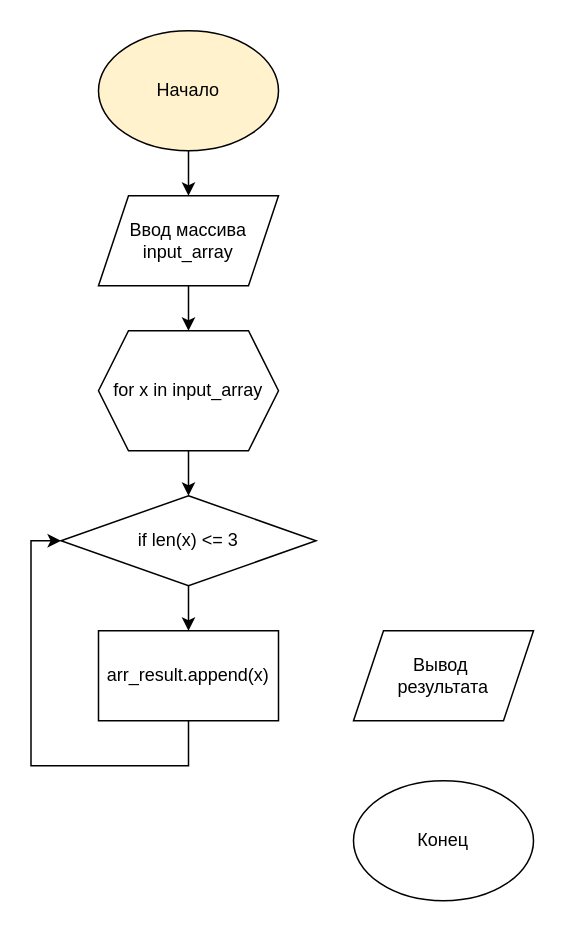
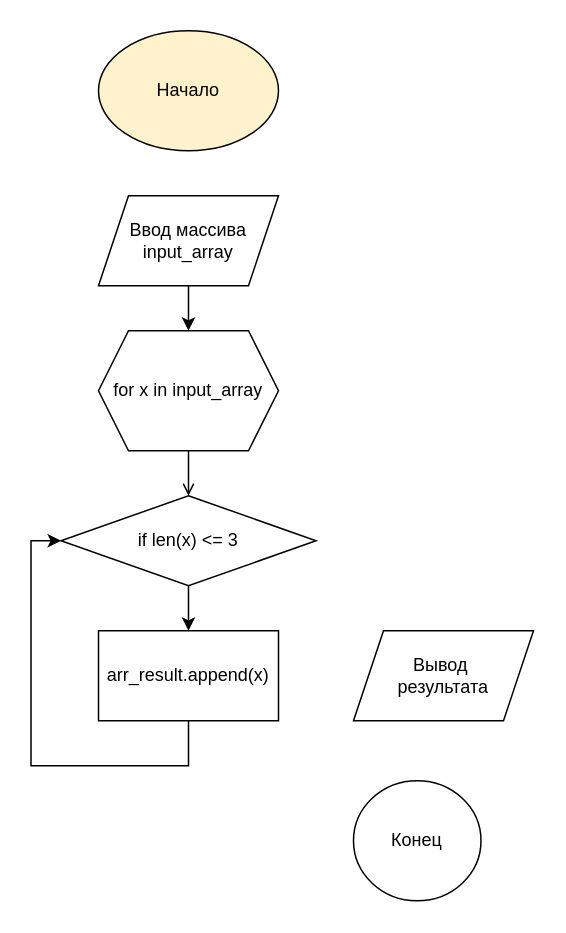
  <mxCell id="0" />
  <mxCell id="1" parent="0" />
- <mxCell id="2" value="" style="edgeStyle=orthogonalEdgeStyle;rounded=0;orthogonalLoop=1;jettySize=auto;html=1;" edge="1" parent="1" source="3" target="5"><mxGeometry relative="1" as="geometry" /></mxCell>
  <mxCell id="3" value="Начало" style="ellipse;whiteSpace=wrap;html=1;fillColor=#fff2cc;" vertex="1" parent="1"><mxGeometry x="65" y="20" width="120" height="80" as="geometry" /></mxCell>
  <mxCell id="4" value="" style="edgeStyle=orthogonalEdgeStyle;rounded=0;orthogonalLoop=1;jettySize=auto;html=1;" edge="1" parent="1" source="5" target="7"><mxGeometry relative="1" as="geometry" /></mxCell>
  <mxCell id="5" value="&lt;div&gt;Ввод массива&lt;/div&gt;&lt;div&gt;input_array&lt;br&gt; &lt;/div&gt;" style="shape=parallelogram;perimeter=parallelogramPerimeter;whiteSpace=wrap;html=1;fixedSize=1;" vertex="1" parent="1"><mxGeometry x="65" y="130" width="120" height="60" as="geometry" /></mxCell>
- <mxCell id="6" value="" style="edgeStyle=orthogonalEdgeStyle;rounded=0;orthogonalLoop=1;jettySize=auto;html=1;" edge="1" parent="1" source="7" target="9"><mxGeometry relative="1" as="geometry" /></mxCell>
+ <mxCell id="6" value="" style="edgeStyle=orthogonalEdgeStyle;rounded=0;orthogonalLoop=1;jettySize=auto;html=1;endArrow=open;" edge="1" parent="1" source="7" target="9"><mxGeometry relative="1" as="geometry" /></mxCell>
  <mxCell id="7" value="for x in input_array" style="shape=hexagon;perimeter=hexagonPerimeter2;whiteSpace=wrap;html=1;fixedSize=1;" vertex="1" parent="1"><mxGeometry x="65" y="220" width="120" height="80" as="geometry" /></mxCell>
  <mxCell id="8" value="" style="edgeStyle=orthogonalEdgeStyle;rounded=0;orthogonalLoop=1;jettySize=auto;html=1;" edge="1" parent="1" source="9" target="11"><mxGeometry relative="1" as="geometry" /></mxCell>
  <mxCell id="9" value="if len(x) &amp;lt;= 3" style="strokeWidth=1;html=1;shape=mxgraph.flowchart.decision;whiteSpace=wrap;" vertex="1" parent="1"><mxGeometry x="40" y="330" width="170" height="60" as="geometry" /></mxCell>
  <mxCell id="10" style="edgeStyle=orthogonalEdgeStyle;rounded=0;orthogonalLoop=1;jettySize=auto;html=1;entryX=0;entryY=0.5;entryDx=0;entryDy=0;entryPerimeter=0;" edge="1" parent="1" source="11" target="9"><mxGeometry relative="1" as="geometry"><Array as="points"><mxPoint x="125" y="510" /><mxPoint x="20" y="510" /><mxPoint x="20" y="360" /></Array></mxGeometry></mxCell>
  <mxCell id="11" value="arr_result.append(x)" style="rounded=0;whiteSpace=wrap;html=1;" vertex="1" parent="1"><mxGeometry x="65" y="420" width="120" height="60" as="geometry" /></mxCell>
  <mxCell id="12" value="&lt;div&gt;Вывод&amp;nbsp;&lt;/div&gt;&lt;div&gt;результата&lt;/div&gt;" style="shape=parallelogram;perimeter=parallelogramPerimeter;whiteSpace=wrap;html=1;fixedSize=1;" vertex="1" parent="1"><mxGeometry x="235" y="420" width="120" height="60" as="geometry" /></mxCell>
- <mxCell id="13" value="Конец" style="ellipse;whiteSpace=wrap;html=1;" vertex="1" parent="1"><mxGeometry x="235" y="520" width="120" height="80" as="geometry" /></mxCell>
+ <mxCell id="13" value="Конец" style="ellipse;whiteSpace=wrap;html=1;" vertex="1" parent="1"><mxGeometry x="235" y="520" width="85" height="80" as="geometry" /></mxCell>
